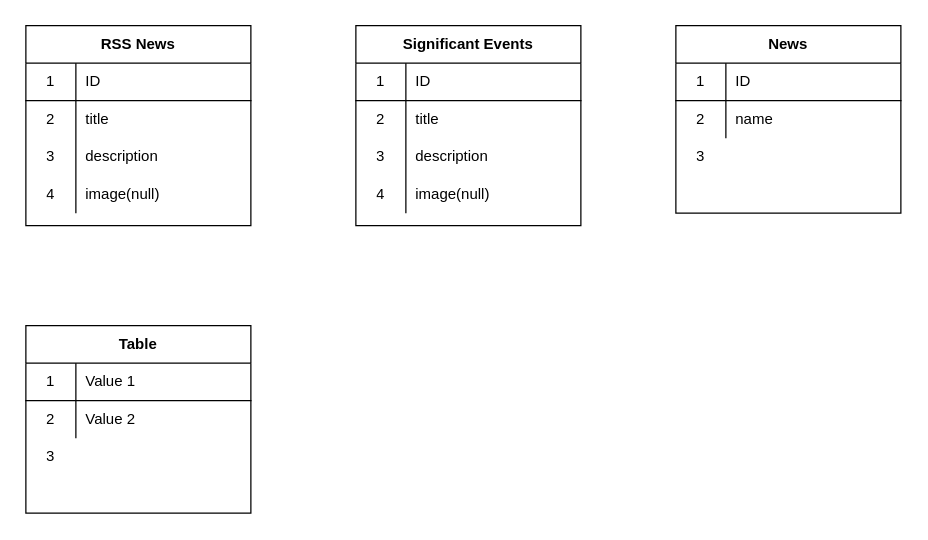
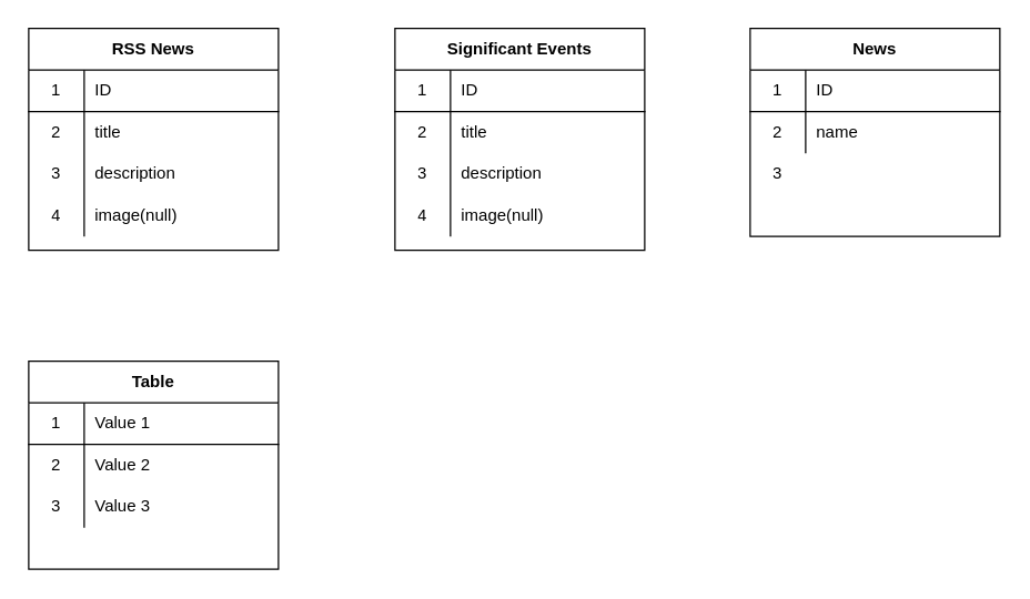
  <mxCell id="0" />
  <mxCell id="1" parent="0" />
  <mxCell id="2" value="RSS News" style="shape=table;html=1;whiteSpace=wrap;startSize=30;container=1;collapsible=0;childLayout=tableLayout;fixedRows=1;rowLines=0;fontStyle=1;align=center;" vertex="1" parent="1"><mxGeometry x="20" y="20" width="180" height="160" as="geometry" /></mxCell>
  <mxCell id="3" value="" style="shape=partialRectangle;html=1;whiteSpace=wrap;collapsible=0;dropTarget=0;pointerEvents=0;fillColor=none;top=0;left=0;bottom=1;right=0;points=[[0,0.5],[1,0.5]];portConstraint=eastwest;" vertex="1" parent="2"><mxGeometry y="30" width="180" height="30" as="geometry" /></mxCell>
  <mxCell id="4" value="1" style="shape=partialRectangle;html=1;whiteSpace=wrap;connectable=0;fillColor=none;top=0;left=0;bottom=0;right=0;overflow=hidden;" vertex="1" parent="3"><mxGeometry width="40" height="30" as="geometry" /></mxCell>
  <mxCell id="5" value="ID" style="shape=partialRectangle;html=1;whiteSpace=wrap;connectable=0;fillColor=none;top=0;left=0;bottom=0;right=0;align=left;spacingLeft=6;overflow=hidden;" vertex="1" parent="3"><mxGeometry x="40" width="140" height="30" as="geometry" /></mxCell>
  <mxCell id="6" value="" style="shape=partialRectangle;html=1;whiteSpace=wrap;collapsible=0;dropTarget=0;pointerEvents=0;fillColor=none;top=0;left=0;bottom=0;right=0;points=[[0,0.5],[1,0.5]];portConstraint=eastwest;" vertex="1" parent="2"><mxGeometry y="60" width="180" height="30" as="geometry" /></mxCell>
  <mxCell id="7" value="2" style="shape=partialRectangle;html=1;whiteSpace=wrap;connectable=0;fillColor=none;top=0;left=0;bottom=0;right=0;overflow=hidden;" vertex="1" parent="6"><mxGeometry width="40" height="30" as="geometry" /></mxCell>
  <mxCell id="8" value="title" style="shape=partialRectangle;html=1;whiteSpace=wrap;connectable=0;fillColor=none;top=0;left=0;bottom=0;right=0;align=left;spacingLeft=6;overflow=hidden;" vertex="1" parent="6"><mxGeometry x="40" width="140" height="30" as="geometry" /></mxCell>
  <mxCell id="9" value="" style="shape=partialRectangle;html=1;whiteSpace=wrap;collapsible=0;dropTarget=0;pointerEvents=0;fillColor=none;top=0;left=0;bottom=0;right=0;points=[[0,0.5],[1,0.5]];portConstraint=eastwest;" vertex="1" parent="2"><mxGeometry y="90" width="180" height="30" as="geometry" /></mxCell>
  <mxCell id="10" value="3" style="shape=partialRectangle;html=1;whiteSpace=wrap;connectable=0;fillColor=none;top=0;left=0;bottom=0;right=0;overflow=hidden;" vertex="1" parent="9"><mxGeometry width="40" height="30" as="geometry" /></mxCell>
  <mxCell id="11" value="description" style="shape=partialRectangle;html=1;whiteSpace=wrap;connectable=0;fillColor=none;top=0;left=0;bottom=0;right=0;align=left;spacingLeft=6;overflow=hidden;" vertex="1" parent="9"><mxGeometry x="40" width="140" height="30" as="geometry" /></mxCell>
  <mxCell id="12" value="" style="shape=partialRectangle;html=1;whiteSpace=wrap;collapsible=0;dropTarget=0;pointerEvents=0;fillColor=none;top=0;left=0;bottom=0;right=0;points=[[0,0.5],[1,0.5]];portConstraint=eastwest;" vertex="1" parent="2"><mxGeometry y="120" width="180" height="30" as="geometry" /></mxCell>
  <mxCell id="13" value="4" style="shape=partialRectangle;html=1;whiteSpace=wrap;connectable=0;fillColor=none;top=0;left=0;bottom=0;right=0;overflow=hidden;" vertex="1" parent="12"><mxGeometry width="40" height="30" as="geometry" /></mxCell>
  <mxCell id="14" value="image(null)" style="shape=partialRectangle;html=1;whiteSpace=wrap;connectable=0;fillColor=none;top=0;left=0;bottom=0;right=0;align=left;spacingLeft=6;overflow=hidden;" vertex="1" parent="12"><mxGeometry x="40" width="140" height="30" as="geometry" /></mxCell>
  <mxCell id="15" value="Significant Events" style="shape=table;html=1;whiteSpace=wrap;startSize=30;container=1;collapsible=0;childLayout=tableLayout;fixedRows=1;rowLines=0;fontStyle=1;align=center;" vertex="1" parent="1"><mxGeometry x="284" y="20" width="180" height="160" as="geometry" /></mxCell>
  <mxCell id="16" value="" style="shape=partialRectangle;html=1;whiteSpace=wrap;collapsible=0;dropTarget=0;pointerEvents=0;fillColor=none;top=0;left=0;bottom=1;right=0;points=[[0,0.5],[1,0.5]];portConstraint=eastwest;" vertex="1" parent="15"><mxGeometry y="30" width="180" height="30" as="geometry" /></mxCell>
  <mxCell id="17" value="1" style="shape=partialRectangle;html=1;whiteSpace=wrap;connectable=0;fillColor=none;top=0;left=0;bottom=0;right=0;overflow=hidden;" vertex="1" parent="16"><mxGeometry width="40" height="30" as="geometry" /></mxCell>
  <mxCell id="18" value="ID" style="shape=partialRectangle;html=1;whiteSpace=wrap;connectable=0;fillColor=none;top=0;left=0;bottom=0;right=0;align=left;spacingLeft=6;overflow=hidden;" vertex="1" parent="16"><mxGeometry x="40" width="140" height="30" as="geometry" /></mxCell>
  <mxCell id="19" value="" style="shape=partialRectangle;html=1;whiteSpace=wrap;collapsible=0;dropTarget=0;pointerEvents=0;fillColor=none;top=0;left=0;bottom=0;right=0;points=[[0,0.5],[1,0.5]];portConstraint=eastwest;" vertex="1" parent="15"><mxGeometry y="60" width="180" height="30" as="geometry" /></mxCell>
  <mxCell id="20" value="2" style="shape=partialRectangle;html=1;whiteSpace=wrap;connectable=0;fillColor=none;top=0;left=0;bottom=0;right=0;overflow=hidden;" vertex="1" parent="19"><mxGeometry width="40" height="30" as="geometry" /></mxCell>
  <mxCell id="21" value="title" style="shape=partialRectangle;html=1;whiteSpace=wrap;connectable=0;fillColor=none;top=0;left=0;bottom=0;right=0;align=left;spacingLeft=6;overflow=hidden;" vertex="1" parent="19"><mxGeometry x="40" width="140" height="30" as="geometry" /></mxCell>
  <mxCell id="22" value="" style="shape=partialRectangle;html=1;whiteSpace=wrap;collapsible=0;dropTarget=0;pointerEvents=0;fillColor=none;top=0;left=0;bottom=0;right=0;points=[[0,0.5],[1,0.5]];portConstraint=eastwest;" vertex="1" parent="15"><mxGeometry y="90" width="180" height="30" as="geometry" /></mxCell>
  <mxCell id="23" value="3" style="shape=partialRectangle;html=1;whiteSpace=wrap;connectable=0;fillColor=none;top=0;left=0;bottom=0;right=0;overflow=hidden;" vertex="1" parent="22"><mxGeometry width="40" height="30" as="geometry" /></mxCell>
  <mxCell id="24" value="description" style="shape=partialRectangle;html=1;whiteSpace=wrap;connectable=0;fillColor=none;top=0;left=0;bottom=0;right=0;align=left;spacingLeft=6;overflow=hidden;" vertex="1" parent="22"><mxGeometry x="40" width="140" height="30" as="geometry" /></mxCell>
  <mxCell id="25" value="" style="shape=partialRectangle;html=1;whiteSpace=wrap;collapsible=0;dropTarget=0;pointerEvents=0;fillColor=none;top=0;left=0;bottom=0;right=0;points=[[0,0.5],[1,0.5]];portConstraint=eastwest;" vertex="1" parent="15"><mxGeometry y="120" width="180" height="30" as="geometry" /></mxCell>
  <mxCell id="26" value="4" style="shape=partialRectangle;html=1;whiteSpace=wrap;connectable=0;fillColor=none;top=0;left=0;bottom=0;right=0;overflow=hidden;" vertex="1" parent="25"><mxGeometry width="40" height="30" as="geometry" /></mxCell>
  <mxCell id="27" value="image(null)" style="shape=partialRectangle;html=1;whiteSpace=wrap;connectable=0;fillColor=none;top=0;left=0;bottom=0;right=0;align=left;spacingLeft=6;overflow=hidden;" vertex="1" parent="25"><mxGeometry x="40" width="140" height="30" as="geometry" /></mxCell>
  <mxCell id="28" value="News" style="shape=table;html=1;whiteSpace=wrap;startSize=30;container=1;collapsible=0;childLayout=tableLayout;fixedRows=1;rowLines=0;fontStyle=1;align=center;" vertex="1" parent="1"><mxGeometry x="540" y="20" width="180" height="150" as="geometry" /></mxCell>
  <mxCell id="29" value="" style="shape=partialRectangle;html=1;whiteSpace=wrap;collapsible=0;dropTarget=0;pointerEvents=0;fillColor=none;top=0;left=0;bottom=1;right=0;points=[[0,0.5],[1,0.5]];portConstraint=eastwest;" vertex="1" parent="28"><mxGeometry y="30" width="180" height="30" as="geometry" /></mxCell>
  <mxCell id="30" value="1" style="shape=partialRectangle;html=1;whiteSpace=wrap;connectable=0;fillColor=none;top=0;left=0;bottom=0;right=0;overflow=hidden;" vertex="1" parent="29"><mxGeometry width="40" height="30" as="geometry" /></mxCell>
  <mxCell id="31" value="ID" style="shape=partialRectangle;html=1;whiteSpace=wrap;connectable=0;fillColor=none;top=0;left=0;bottom=0;right=0;align=left;spacingLeft=6;overflow=hidden;" vertex="1" parent="29"><mxGeometry x="40" width="140" height="30" as="geometry" /></mxCell>
  <mxCell id="32" value="" style="shape=partialRectangle;html=1;whiteSpace=wrap;collapsible=0;dropTarget=0;pointerEvents=0;fillColor=none;top=0;left=0;bottom=0;right=0;points=[[0,0.5],[1,0.5]];portConstraint=eastwest;" vertex="1" parent="28"><mxGeometry y="60" width="180" height="30" as="geometry" /></mxCell>
  <mxCell id="33" value="2" style="shape=partialRectangle;html=1;whiteSpace=wrap;connectable=0;fillColor=none;top=0;left=0;bottom=0;right=0;overflow=hidden;" vertex="1" parent="32"><mxGeometry width="40" height="30" as="geometry" /></mxCell>
  <mxCell id="34" value="name" style="shape=partialRectangle;html=1;whiteSpace=wrap;connectable=0;fillColor=none;top=0;left=0;bottom=0;right=0;align=left;spacingLeft=6;overflow=hidden;" vertex="1" parent="32"><mxGeometry x="40" width="140" height="30" as="geometry" /></mxCell>
  <mxCell id="35" value="" style="shape=partialRectangle;html=1;whiteSpace=wrap;collapsible=0;dropTarget=0;pointerEvents=0;fillColor=none;top=0;left=0;bottom=0;right=0;points=[[0,0.5],[1,0.5]];portConstraint=eastwest;" vertex="1" parent="28"><mxGeometry y="90" width="180" height="30" as="geometry" /></mxCell>
  <mxCell id="36" value="3" style="shape=partialRectangle;html=1;whiteSpace=wrap;connectable=0;fillColor=none;top=0;left=0;bottom=0;right=0;overflow=hidden;" vertex="1" parent="35"><mxGeometry width="40" height="30" as="geometry" /></mxCell>
  <mxCell id="37" value="Table" style="shape=table;html=1;whiteSpace=wrap;startSize=30;container=1;collapsible=0;childLayout=tableLayout;fixedRows=1;rowLines=0;fontStyle=1;align=center;" vertex="1" parent="1"><mxGeometry x="20" y="260" width="180" height="150" as="geometry" /></mxCell>
  <mxCell id="38" value="" style="shape=partialRectangle;html=1;whiteSpace=wrap;collapsible=0;dropTarget=0;pointerEvents=0;fillColor=none;top=0;left=0;bottom=1;right=0;points=[[0,0.5],[1,0.5]];portConstraint=eastwest;" vertex="1" parent="37"><mxGeometry y="30" width="180" height="30" as="geometry" /></mxCell>
  <mxCell id="39" value="1" style="shape=partialRectangle;html=1;whiteSpace=wrap;connectable=0;fillColor=none;top=0;left=0;bottom=0;right=0;overflow=hidden;" vertex="1" parent="38"><mxGeometry width="40" height="30" as="geometry" /></mxCell>
  <mxCell id="40" value="Value 1" style="shape=partialRectangle;html=1;whiteSpace=wrap;connectable=0;fillColor=none;top=0;left=0;bottom=0;right=0;align=left;spacingLeft=6;overflow=hidden;" vertex="1" parent="38"><mxGeometry x="40" width="140" height="30" as="geometry" /></mxCell>
  <mxCell id="41" value="" style="shape=partialRectangle;html=1;whiteSpace=wrap;collapsible=0;dropTarget=0;pointerEvents=0;fillColor=none;top=0;left=0;bottom=0;right=0;points=[[0,0.5],[1,0.5]];portConstraint=eastwest;" vertex="1" parent="37"><mxGeometry y="60" width="180" height="30" as="geometry" /></mxCell>
  <mxCell id="42" value="2" style="shape=partialRectangle;html=1;whiteSpace=wrap;connectable=0;fillColor=none;top=0;left=0;bottom=0;right=0;overflow=hidden;" vertex="1" parent="41"><mxGeometry width="40" height="30" as="geometry" /></mxCell>
  <mxCell id="43" value="Value 2" style="shape=partialRectangle;html=1;whiteSpace=wrap;connectable=0;fillColor=none;top=0;left=0;bottom=0;right=0;align=left;spacingLeft=6;overflow=hidden;" vertex="1" parent="41"><mxGeometry x="40" width="140" height="30" as="geometry" /></mxCell>
  <mxCell id="44" value="" style="shape=partialRectangle;html=1;whiteSpace=wrap;collapsible=0;dropTarget=0;pointerEvents=0;fillColor=none;top=0;left=0;bottom=0;right=0;points=[[0,0.5],[1,0.5]];portConstraint=eastwest;" vertex="1" parent="37"><mxGeometry y="90" width="180" height="30" as="geometry" /></mxCell>
  <mxCell id="45" value="3" style="shape=partialRectangle;html=1;whiteSpace=wrap;connectable=0;fillColor=none;top=0;left=0;bottom=0;right=0;overflow=hidden;" vertex="1" parent="44"><mxGeometry width="40" height="30" as="geometry" /></mxCell>
+ <mxCell id="46" value="Value 3" style="shape=partialRectangle;html=1;whiteSpace=wrap;connectable=0;fillColor=none;top=0;left=0;bottom=0;right=0;align=left;spacingLeft=6;overflow=hidden;" vertex="1" parent="44"><mxGeometry x="40" width="140" height="30" as="geometry" /></mxCell>
